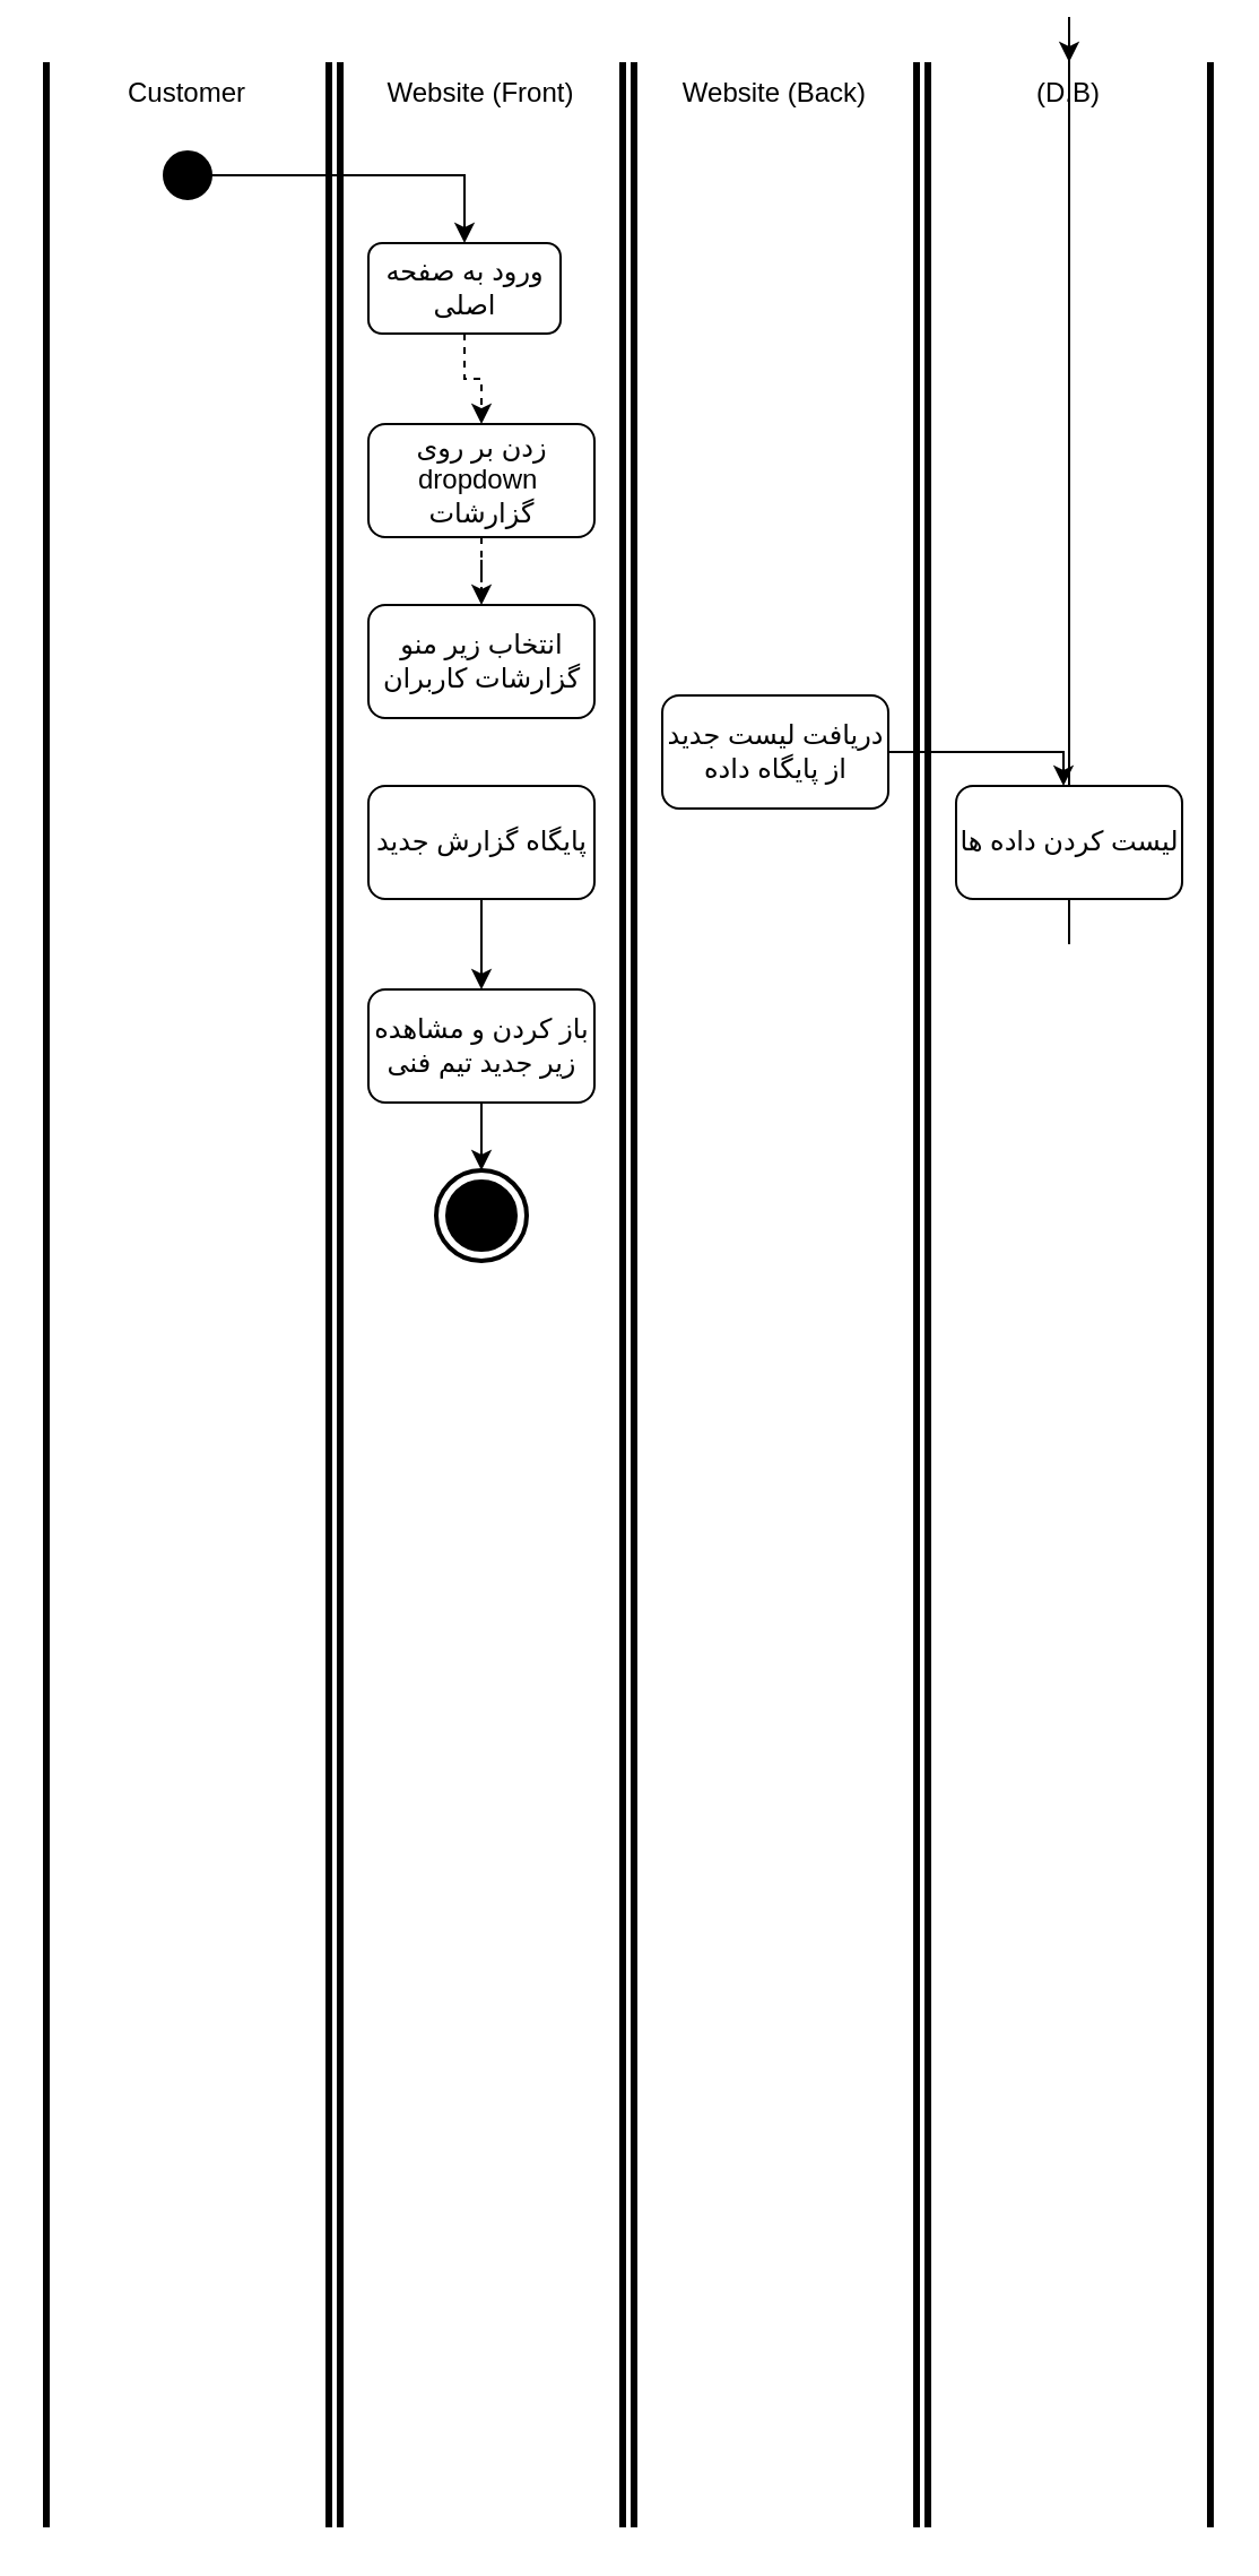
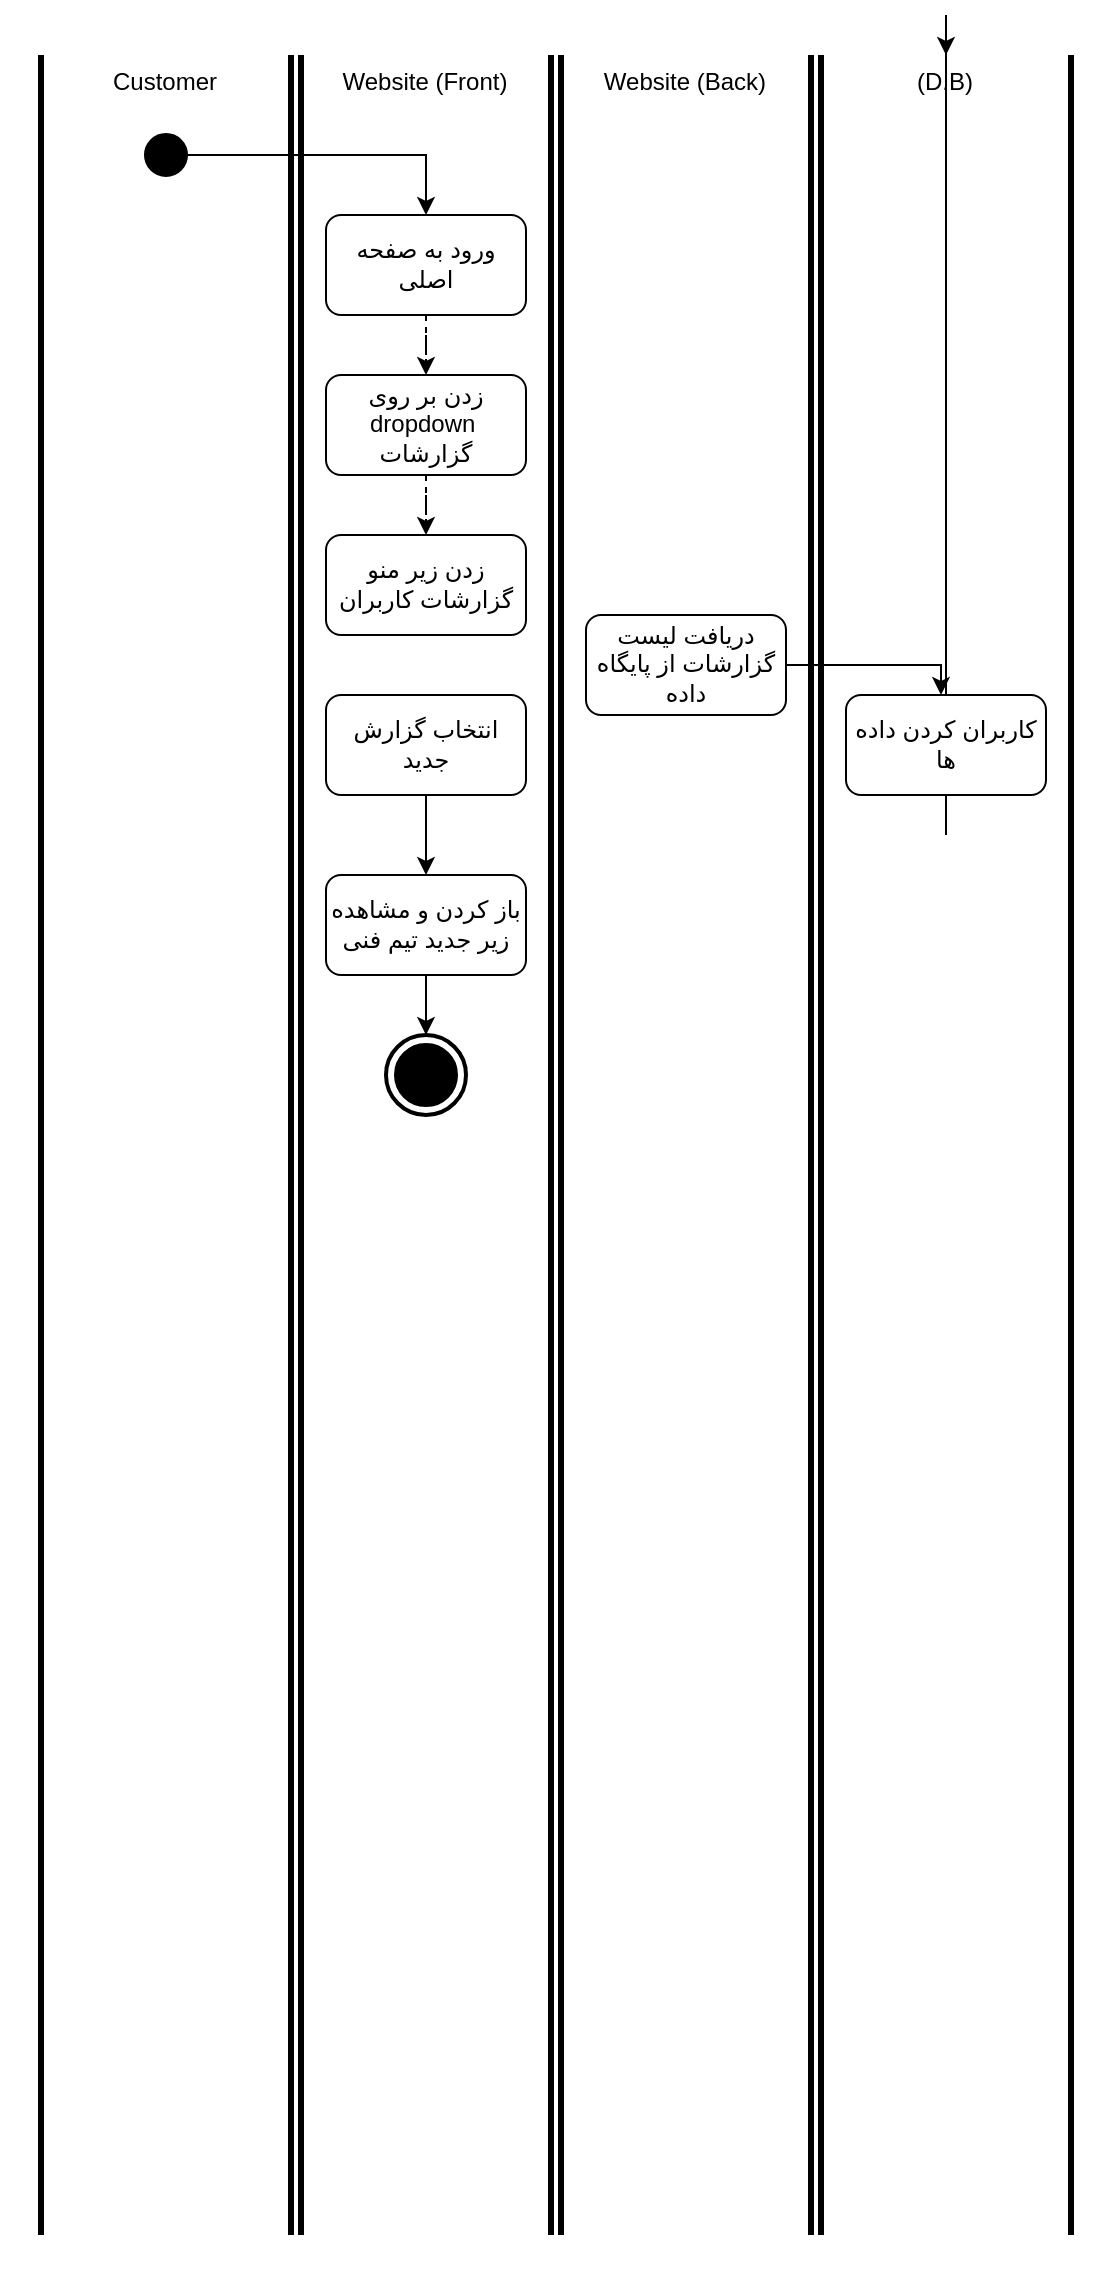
  <mxCell id="0" />
  <mxCell id="1" parent="0" />
  <mxCell id="2" value="Customer" style="html=1;shape=mxgraph.sysml.actPart;strokeWidth=3;verticalAlign=top;rotation=0;whiteSpace=wrap;" parent="1" vertex="1"><mxGeometry x="20" y="20" width="125" height="1090" as="geometry" /></mxCell>
  <mxCell id="3" value="Website (Front)" style="html=1;shape=mxgraph.sysml.actPart;strokeWidth=3;verticalAlign=top;rotation=0;whiteSpace=wrap;" parent="1" vertex="1"><mxGeometry x="150" y="20" width="125" height="1090" as="geometry" /></mxCell>
  <mxCell id="4" value="Website (Back)" style="html=1;shape=mxgraph.sysml.actPart;strokeWidth=3;verticalAlign=top;rotation=0;whiteSpace=wrap;" parent="1" vertex="1"><mxGeometry x="280" y="20" width="125" height="1090" as="geometry" /></mxCell>
  <mxCell id="5" value="(D.B)" style="html=1;shape=mxgraph.sysml.actPart;strokeWidth=3;verticalAlign=top;rotation=0;whiteSpace=wrap;" parent="1" vertex="1"><mxGeometry x="410" y="20" width="125" height="1090" as="geometry" /></mxCell>
  <mxCell id="6" style="edgeStyle=orthogonalEdgeStyle;rounded=0;orthogonalLoop=1;jettySize=auto;html=1;dashed=1;" edge="1" parent="1" source="7" target="11"><mxGeometry relative="1" as="geometry"><mxPoint x="212.5" y="180" as="targetPoint" /></mxGeometry></mxCell>
- <mxCell id="7" value="ورود به صفحه اصلی" style="shape=rect;html=1;rounded=1;whiteSpace=wrap;align=center;" parent="1" vertex="1"><mxGeometry x="162.5" y="100" width="85" height="40" as="geometry" /></mxCell>
+ <mxCell id="7" value="ورود به صفحه اصلی" style="shape=rect;html=1;rounded=1;whiteSpace=wrap;align=center;" parent="1" vertex="1"><mxGeometry x="162.5" y="100" width="100" height="50" as="geometry" /></mxCell>
  <mxCell id="8" style="edgeStyle=orthogonalEdgeStyle;rounded=0;orthogonalLoop=1;jettySize=auto;html=1;" parent="1" source="9" target="7" edge="1"><mxGeometry relative="1" as="geometry" /></mxCell>
  <mxCell id="9" value="" style="shape=ellipse;html=1;fillColor=strokeColor;strokeWidth=2;verticalLabelPosition=bottom;verticalAlignment=top;perimeter=ellipsePerimeter;" parent="1" vertex="1"><mxGeometry x="72.5" y="60" width="20" height="20" as="geometry" /></mxCell>
  <mxCell id="10" value="" style="edgeStyle=orthogonalEdgeStyle;rounded=0;orthogonalLoop=1;jettySize=auto;html=1;dashed=1;" edge="1" parent="1" source="11" target="12"><mxGeometry relative="1" as="geometry" /></mxCell>
  <mxCell id="11" value="زدن بر روی dropdown&amp;nbsp;&lt;div&gt;گزارشات&lt;/div&gt;" style="shape=rect;html=1;rounded=1;whiteSpace=wrap;align=center;" vertex="1" parent="1"><mxGeometry x="162.5" y="180" width="100" height="50" as="geometry" /></mxCell>
- <mxCell id="12" value="انتخاب زیر منو&lt;br&gt;گزارشات کاربران" style="shape=rect;html=1;rounded=1;whiteSpace=wrap;align=center;" vertex="1" parent="1"><mxGeometry x="162.5" y="260" width="100" height="50" as="geometry" /></mxCell>
+ <mxCell id="12" value="زدن زیر منو&lt;br&gt;گزارشات کاربران" style="shape=rect;html=1;rounded=1;whiteSpace=wrap;align=center;" vertex="1" parent="1"><mxGeometry x="162.5" y="260" width="100" height="50" as="geometry" /></mxCell>
  <mxCell id="13" style="edgeStyle=orthogonalEdgeStyle;rounded=0;orthogonalLoop=1;jettySize=auto;html=1;" edge="1" parent="1" source="14" target="16"><mxGeometry relative="1" as="geometry" /></mxCell>
- <mxCell id="14" value="پایگاه گزارش جدید" style="shape=rect;html=1;rounded=1;whiteSpace=wrap;align=center;" vertex="1" parent="1"><mxGeometry x="162.5" y="340" width="100" height="50" as="geometry" /></mxCell>
+ <mxCell id="14" value="انتخاب گزارش جدید" style="shape=rect;html=1;rounded=1;whiteSpace=wrap;align=center;" vertex="1" parent="1"><mxGeometry x="162.5" y="340" width="100" height="50" as="geometry" /></mxCell>
  <mxCell id="15" style="edgeStyle=orthogonalEdgeStyle;rounded=0;orthogonalLoop=1;jettySize=auto;html=1;" edge="1" parent="1" source="16" target="21"><mxGeometry relative="1" as="geometry" /></mxCell>
  <mxCell id="16" value="باز کردن و مشاهده زیر جدید تیم فنی" style="shape=rect;html=1;rounded=1;whiteSpace=wrap;align=center;" vertex="1" parent="1"><mxGeometry x="162.5" y="430" width="100" height="50" as="geometry" /></mxCell>
  <mxCell id="17" style="edgeStyle=orthogonalEdgeStyle;rounded=0;orthogonalLoop=1;jettySize=auto;html=1;" edge="1" parent="1" source="18" target="20"><mxGeometry relative="1" as="geometry"><Array as="points"><mxPoint x="470" y="325" /></Array></mxGeometry></mxCell>
- <mxCell id="18" value="دریافت لیست جدید از پایگاه داده" style="shape=rect;html=1;rounded=1;whiteSpace=wrap;align=center;" vertex="1" parent="1"><mxGeometry x="292.5" y="300" width="100" height="50" as="geometry" /></mxCell>
+ <mxCell id="18" value="دریافت لیست گزارشات از پایگاه داده" style="shape=rect;html=1;rounded=1;whiteSpace=wrap;align=center;" vertex="1" parent="1"><mxGeometry x="292.5" y="300" width="100" height="50" as="geometry" /></mxCell>
  <mxCell id="19" style="edgeStyle=orthogonalEdgeStyle;rounded=0;orthogonalLoop=1;jettySize=auto;html=1;" edge="1" parent="1" source="20" target="5"><mxGeometry relative="1" as="geometry" /></mxCell>
- <mxCell id="20" value="لیست کردن داده ها" style="shape=rect;html=1;rounded=1;whiteSpace=wrap;align=center;" vertex="1" parent="1"><mxGeometry x="422.5" y="340" width="100" height="50" as="geometry" /></mxCell>
+ <mxCell id="20" value="کاربران کردن داده ها" style="shape=rect;html=1;rounded=1;whiteSpace=wrap;align=center;" vertex="1" parent="1"><mxGeometry x="422.5" y="340" width="100" height="50" as="geometry" /></mxCell>
  <mxCell id="21" value="" style="html=1;shape=mxgraph.sysml.actFinal;strokeWidth=2;verticalLabelPosition=bottom;verticalAlignment=top;" vertex="1" parent="1"><mxGeometry x="192.5" y="510" width="40" height="40" as="geometry" /></mxCell>
